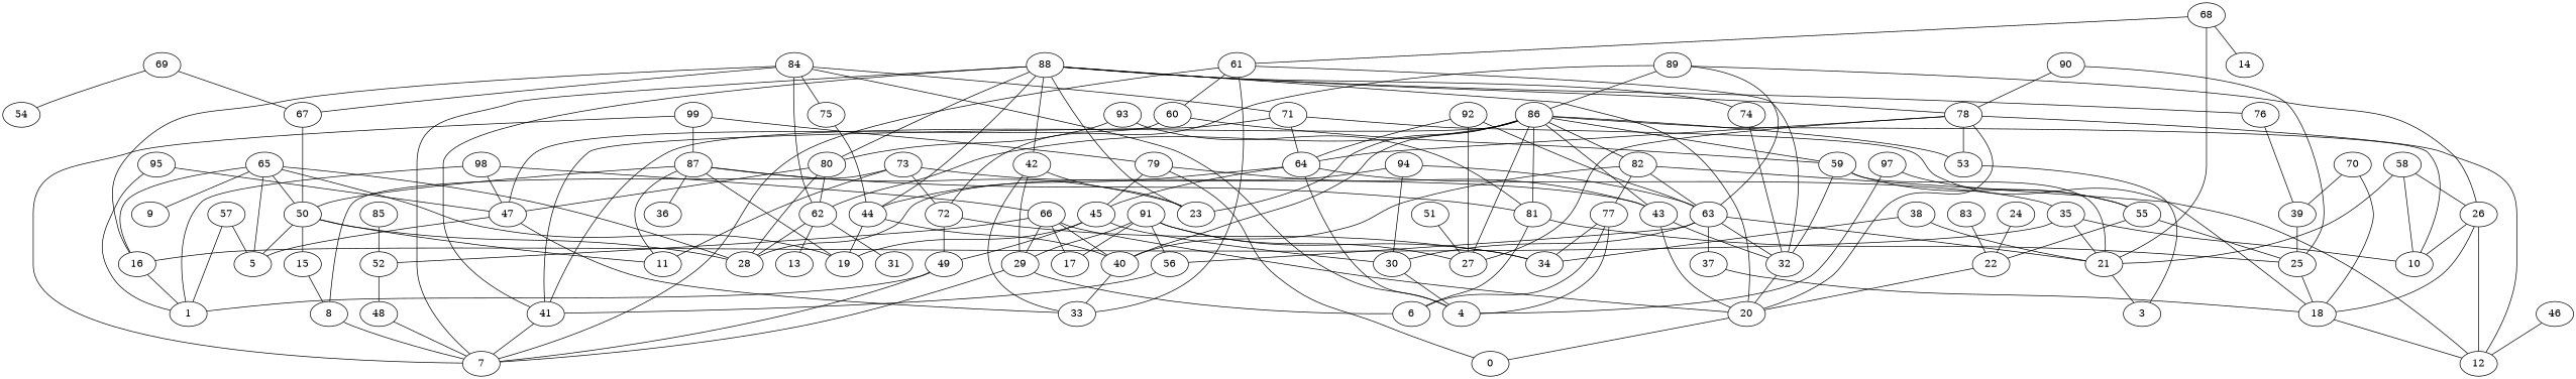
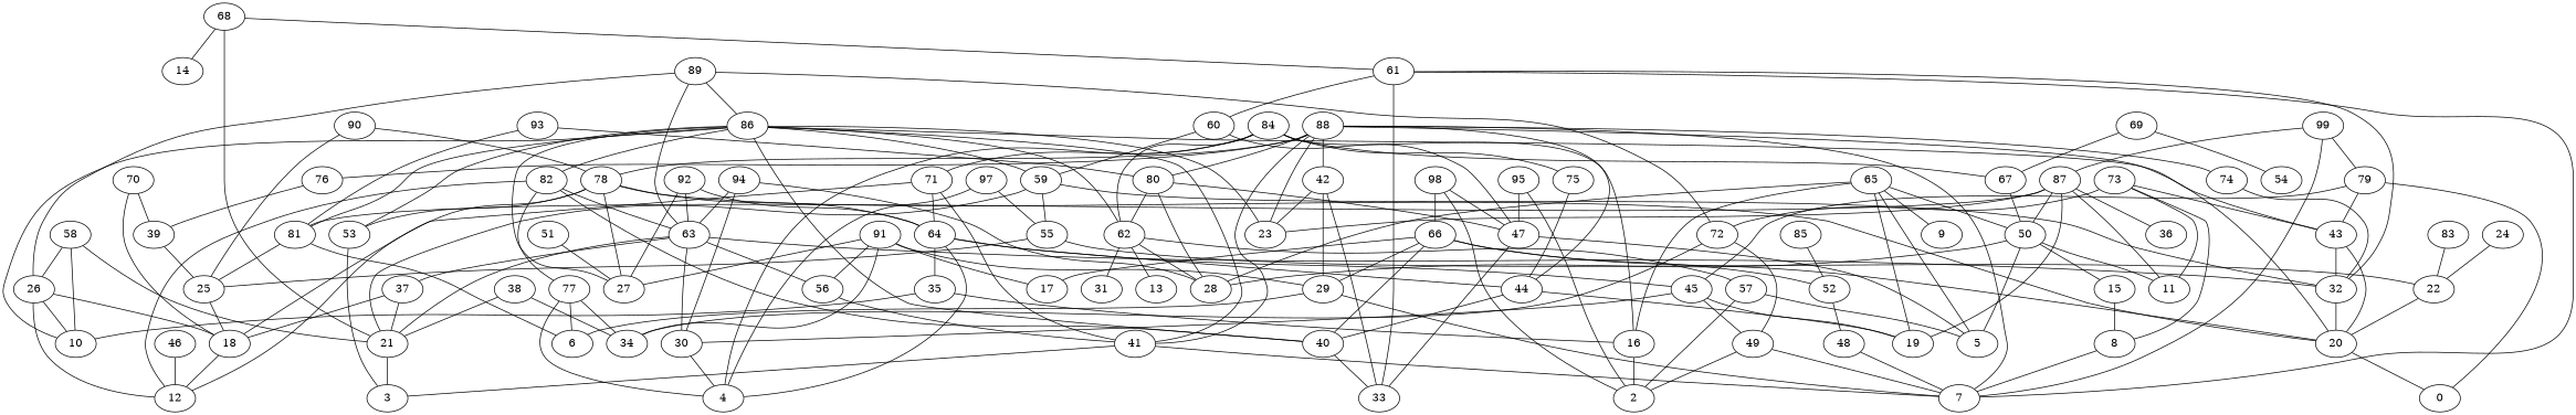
  graph {
    8
    7
    15
    16
-   2 [label=1]
+   2
    18
    12
    20
    0
    21
    3
    22
    24
    25
    26
    10
    29
    6
    30
    4
    32
    35
    37
    38
    34
    39
    40
    33
    41
    42
    23
    43
    44
    19
    45
    49
    46
    47
    5
    48
    50
    11
    28
    51
    27
    52
    53
    55
    56
    57
    58
    59
    60
    61
    62
    13
    31
    63
    64
    65
    9
    66
    17
    67
    68
    14
    69
    54
    70
    71
    72
    73
    74
    75
    76
    77
    78
    79
    80
    81
    82
    83
    84
    85
    86
    87
    36
    88
    89
    90
    91
    92
    93
    94
    95
    97
    98
    99
    8 -- 7
    15 -- 8
    16 -- 2
    18 -- 12
    20 -- 0
    21 -- 3
    22 -- 20
    24 -- 22
    25 -- 18
    26 -- 18
    26 -- 12
    26 -- 10
    29 -- 7
    29 -- 6
    30 -- 4
    32 -- 20
    35 -- 16
-   35 -- 21
+   37 -- 21
    35 -- 10
    37 -- 18
    38 -- 21
    38 -- 34
    39 -- 25
    40 -- 33
    41 -- 7
+   41 -- 3
    42 -- 29
    42 -- 33
    42 -- 23
    43 -- 20
    43 -- 32
    44 -- 40
    44 -- 19
    45 -- 30
    45 -- 19
    45 -- 49
    49 -- 7
    49 -- 2
    46 -- 12
    47 -- 33
    47 -- 5
    48 -- 7
    50 -- 15
    50 -- 5
    50 -- 11
    50 -- 28
    51 -- 27
    52 -- 48
    53 -- 3
    55 -- 22
    55 -- 25
    56 -- 41
    57 -- 2
    57 -- 5
    58 -- 21
    58 -- 26
    58 -- 10
    59 -- 21
    59 -- 32
    59 -- 55
    60 -- 47
    60 -- 59
    61 -- 7
    61 -- 32
    61 -- 33
    61 -- 60
    62 -- 28
+   62 -- 57
    62 -- 13
    62 -- 31
    63 -- 21
    63 -- 30
    63 -- 32
    63 -- 37
    63 -- 56
    64 -- 4
    64 -- 35
    64 -- 44
    64 -- 45
    65 -- 16
    65 -- 19
    65 -- 5
    65 -- 50
    65 -- 28
    65 -- 9
    66 -- 20
    66 -- 29
    66 -- 40
    66 -- 52
    66 -- 17
    67 -- 50
    68 -- 21
    68 -- 61
    68 -- 14
    69 -- 67
    69 -- 54
    70 -- 18
    70 -- 39
    71 -- 18
    71 -- 41
    71 -- 64
    72 -- 34
    72 -- 49
    73 -- 8
    73 -- 43
    73 -- 11
    73 -- 72
    74 -- 32
    75 -- 44
    76 -- 39
    77 -- 6
    77 -- 4
    77 -- 34
    78 -- 12
    78 -- 20
    78 -- 27
    78 -- 53
    78 -- 64
    79 -- 0
    79 -- 43
    79 -- 45
    80 -- 47
    80 -- 28
    80 -- 62
    81 -- 25
    81 -- 6
    82 -- 12
    82 -- 40
    82 -- 63
    82 -- 77
    83 -- 22
    84 -- 16
    84 -- 4
    84 -- 62
    84 -- 67
    84 -- 71
    84 -- 75
    85 -- 52
    86 -- 10
    86 -- 40
    86 -- 41
    86 -- 23
    86 -- 43
    86 -- 27
    86 -- 53
    86 -- 59
    86 -- 62
    86 -- 81
    86 -- 82
    87 -- 23
    87 -- 19
    87 -- 50
    87 -- 11
    87 -- 81
    87 -- 36
    88 -- 7
    88 -- 20
    88 -- 41
    88 -- 42
    88 -- 23
    88 -- 44
    88 -- 74
    88 -- 76
    88 -- 78
    88 -- 80
    89 -- 26
    89 -- 63
    89 -- 72
    89 -- 86
    90 -- 25
    90 -- 78
    91 -- 29
    91 -- 34
    91 -- 27
    91 -- 56
    91 -- 17
    92 -- 27
    92 -- 63
    92 -- 64
    93 -- 80
    93 -- 81
    94 -- 30
    94 -- 28
    94 -- 63
    95 -- 2
    95 -- 47
    97 -- 4
    97 -- 55
    98 -- 2
    98 -- 47
    98 -- 66
    99 -- 7
    99 -- 79
    99 -- 87
  }
